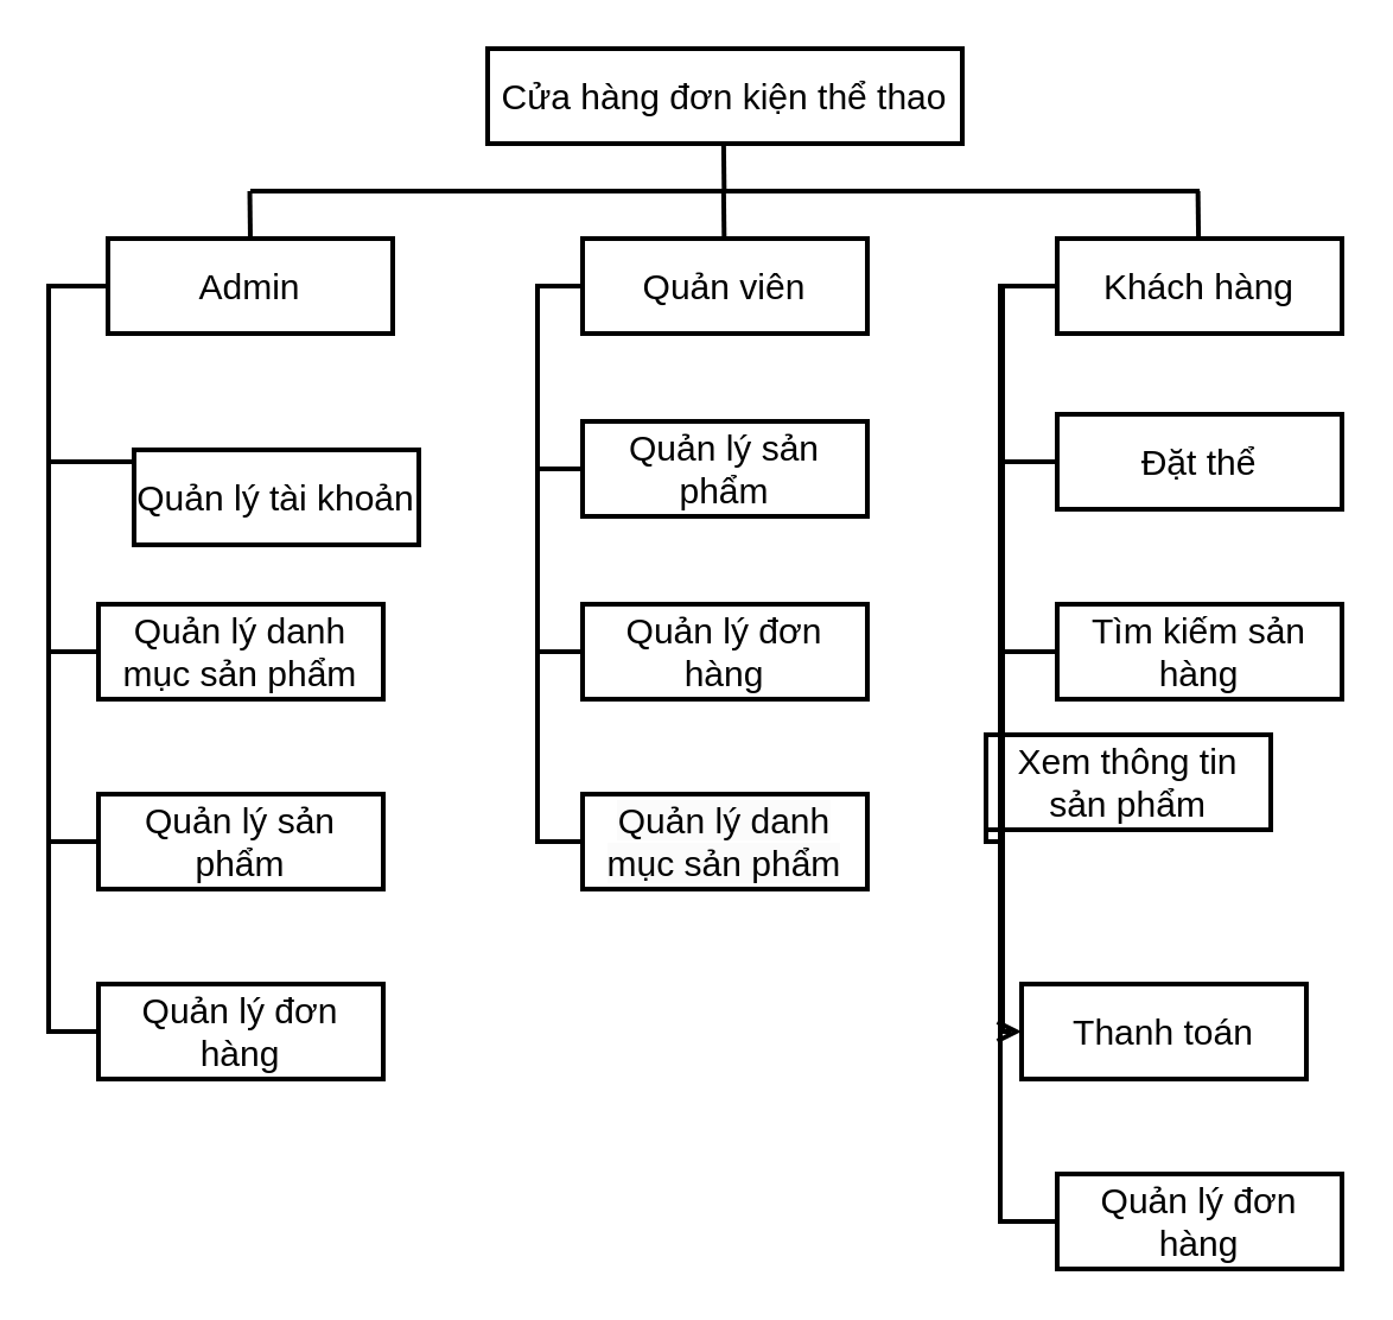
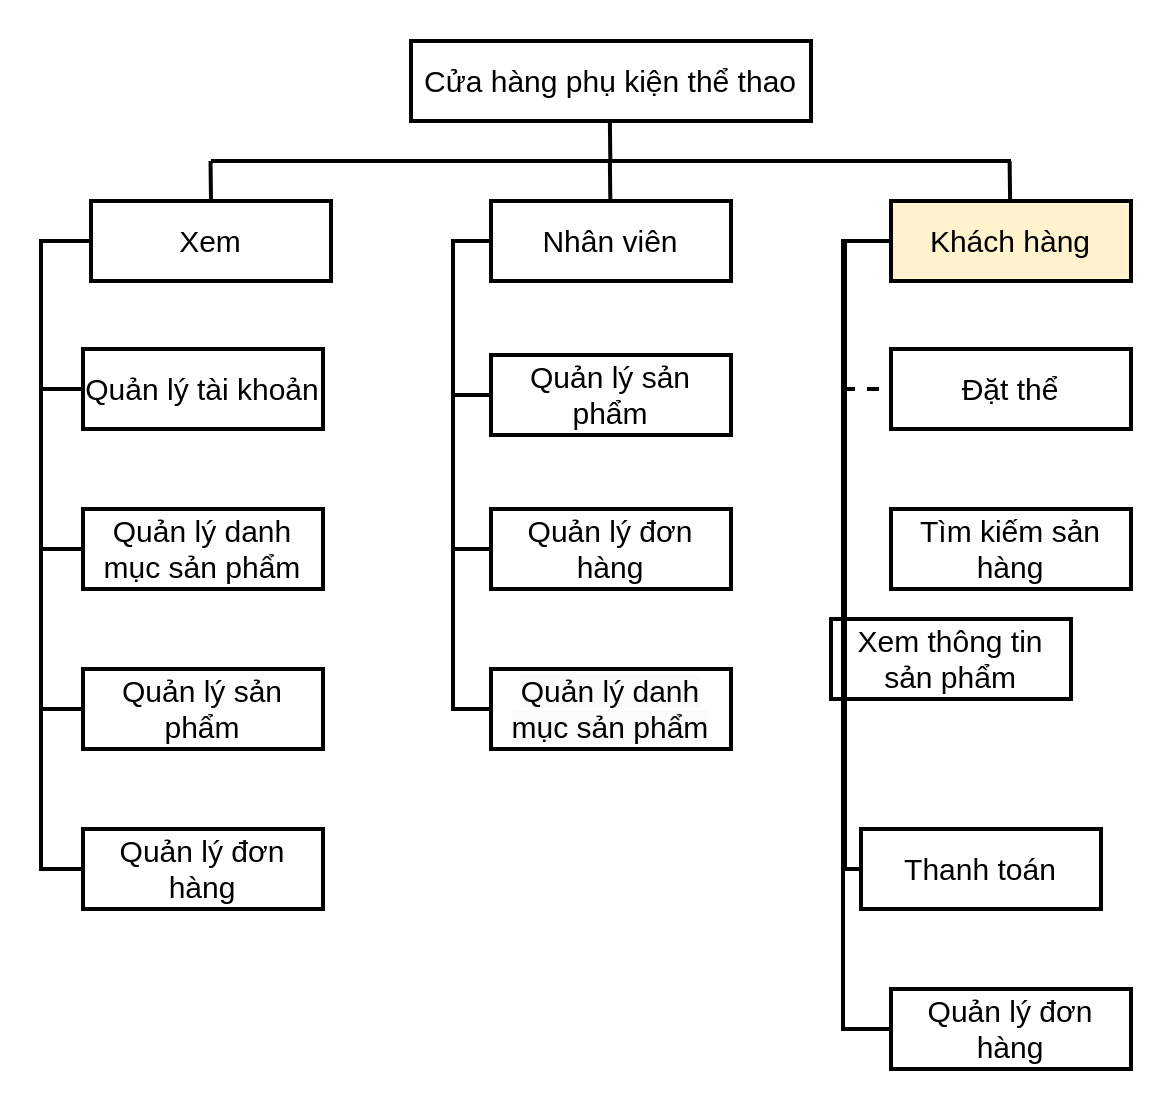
  <mxCell id="0" />
  <mxCell id="1" parent="0" />
- <mxCell id="2" value="Cửa hàng đơn kiện thể thao" style="rounded=0;whiteSpace=wrap;html=1;fontSize=15;strokeWidth=2;" vertex="1" parent="1"><mxGeometry x="205" y="20" width="200" height="40" as="geometry" /></mxCell>
- <mxCell id="3" value="Admin" style="rounded=0;whiteSpace=wrap;html=1;fontSize=15;strokeWidth=2;" vertex="1" parent="1"><mxGeometry x="45" y="100" width="120" height="40" as="geometry" /></mxCell>
- <mxCell id="4" value="Quản viên" style="rounded=0;whiteSpace=wrap;html=1;fontSize=15;strokeWidth=2;" vertex="1" parent="1"><mxGeometry x="245" y="100" width="120" height="40" as="geometry" /></mxCell>
- <mxCell id="5" value="Quản lý tài khoản" style="rounded=0;whiteSpace=wrap;html=1;fontSize=15;strokeWidth=2;" vertex="1" parent="1"><mxGeometry x="56" y="189" width="120" height="40" as="geometry" /></mxCell>
- <mxCell id="6" value="Khách hàng" style="rounded=0;whiteSpace=wrap;html=1;fontSize=15;strokeWidth=2;" vertex="1" parent="1"><mxGeometry x="445" y="100" width="120" height="40" as="geometry" /></mxCell>
+ <mxCell id="2" value="Cửa hàng phụ kiện thể thao" style="rounded=0;whiteSpace=wrap;html=1;fontSize=15;strokeWidth=2;" vertex="1" parent="1"><mxGeometry x="205" y="20" width="200" height="40" as="geometry" /></mxCell>
+ <mxCell id="3" value="Xem" style="rounded=0;whiteSpace=wrap;html=1;fontSize=15;strokeWidth=2;" vertex="1" parent="1"><mxGeometry x="45" y="100" width="120" height="40" as="geometry" /></mxCell>
+ <mxCell id="4" value="Nhân viên" style="rounded=0;whiteSpace=wrap;html=1;fontSize=15;strokeWidth=2;" vertex="1" parent="1"><mxGeometry x="245" y="100" width="120" height="40" as="geometry" /></mxCell>
+ <mxCell id="5" value="Quản lý tài khoản" style="rounded=0;whiteSpace=wrap;html=1;fontSize=15;strokeWidth=2;" vertex="1" parent="1"><mxGeometry x="41" y="174" width="120" height="40" as="geometry" /></mxCell>
+ <mxCell id="6" value="Khách hàng" style="rounded=0;whiteSpace=wrap;html=1;fontSize=15;strokeWidth=2;fillColor=#fff2cc;" vertex="1" parent="1"><mxGeometry x="445" y="100" width="120" height="40" as="geometry" /></mxCell>
  <mxCell id="7" value="Đặt thể" style="rounded=0;whiteSpace=wrap;html=1;fontSize=15;strokeWidth=2;" vertex="1" parent="1"><mxGeometry x="445" y="174" width="120" height="40" as="geometry" /></mxCell>
  <mxCell id="8" value="Quản lý danh mục sản phẩm" style="rounded=0;whiteSpace=wrap;html=1;fontSize=15;strokeWidth=2;" vertex="1" parent="1"><mxGeometry x="41" y="254" width="120" height="40" as="geometry" /></mxCell>
  <mxCell id="9" value="Quản lý sản phẩm" style="rounded=0;whiteSpace=wrap;html=1;fontSize=15;strokeWidth=2;" vertex="1" parent="1"><mxGeometry x="245" y="177" width="120" height="40" as="geometry" /></mxCell>
  <mxCell id="10" value="" style="endArrow=none;html=1;rounded=0;fontSize=15;strokeWidth=2;" edge="1" parent="1"><mxGeometry width="50" height="50" relative="1" as="geometry"><mxPoint x="105" y="80" as="sourcePoint" /><mxPoint x="505" y="80" as="targetPoint" /></mxGeometry></mxCell>
  <mxCell id="11" value="" style="endArrow=none;html=1;rounded=0;fontSize=15;strokeWidth=2;" edge="1" parent="1"><mxGeometry width="50" height="50" relative="1" as="geometry"><mxPoint x="105" y="100" as="sourcePoint" /><mxPoint x="104.76" y="80" as="targetPoint" /></mxGeometry></mxCell>
  <mxCell id="12" value="" style="endArrow=none;html=1;rounded=0;fontSize=15;strokeWidth=2;" edge="1" parent="1"><mxGeometry width="50" height="50" relative="1" as="geometry"><mxPoint x="304.67" y="100" as="sourcePoint" /><mxPoint x="304.43" y="80" as="targetPoint" /></mxGeometry></mxCell>
  <mxCell id="13" value="" style="endArrow=none;html=1;rounded=0;fontSize=15;strokeWidth=2;" edge="1" parent="1"><mxGeometry width="50" height="50" relative="1" as="geometry"><mxPoint x="504.55" y="100" as="sourcePoint" /><mxPoint x="504.31" y="80" as="targetPoint" /></mxGeometry></mxCell>
  <mxCell id="14" value="" style="endArrow=none;html=1;rounded=0;fontSize=15;strokeWidth=2;" edge="1" parent="1"><mxGeometry width="50" height="50" relative="1" as="geometry"><mxPoint x="304.67" y="80" as="sourcePoint" /><mxPoint x="304.43" y="60" as="targetPoint" /></mxGeometry></mxCell>
  <mxCell id="15" value="Quản lý sản phẩm" style="rounded=0;whiteSpace=wrap;html=1;fontSize=15;strokeWidth=2;" vertex="1" parent="1"><mxGeometry x="41" y="334" width="120" height="40" as="geometry" /></mxCell>
  <mxCell id="16" value="Quản lý đơn hàng" style="rounded=0;whiteSpace=wrap;html=1;fontSize=15;strokeWidth=2;" vertex="1" parent="1"><mxGeometry x="245" y="254" width="120" height="40" as="geometry" /></mxCell>
  <mxCell id="17" value="Quản lý đơn hàng" style="rounded=0;whiteSpace=wrap;html=1;fontSize=15;strokeWidth=2;" vertex="1" parent="1"><mxGeometry x="41" y="414" width="120" height="40" as="geometry" /></mxCell>
  <mxCell id="18" value="&lt;span style=&quot;color: rgb(0, 0, 0); font-family: Helvetica; font-size: 15px; font-style: normal; font-variant-ligatures: normal; font-variant-caps: normal; font-weight: 400; letter-spacing: normal; orphans: 2; text-align: center; text-indent: 0px; text-transform: none; widows: 2; word-spacing: 0px; -webkit-text-stroke-width: 0px; white-space: normal; background-color: rgb(251, 251, 251); text-decoration-thickness: initial; text-decoration-style: initial; text-decoration-color: initial; float: none; display: inline !important;&quot;&gt;Quản lý danh mục sản phẩm&lt;/span&gt;" style="rounded=0;whiteSpace=wrap;html=1;fontSize=15;strokeWidth=2;" vertex="1" parent="1"><mxGeometry x="245" y="334" width="120" height="40" as="geometry" /></mxCell>
  <mxCell id="19" value="Tìm kiếm sản hàng" style="rounded=0;whiteSpace=wrap;html=1;fontSize=15;strokeWidth=2;" vertex="1" parent="1"><mxGeometry x="445" y="254" width="120" height="40" as="geometry" /></mxCell>
  <mxCell id="20" value="Thanh toán" style="rounded=0;whiteSpace=wrap;html=1;fontSize=15;strokeWidth=2;" vertex="1" parent="1"><mxGeometry x="430" y="414" width="120" height="40" as="geometry" /></mxCell>
  <mxCell id="21" value="Xem thông tin sản phẩm" style="rounded=0;whiteSpace=wrap;html=1;fontSize=15;strokeWidth=2;" vertex="1" parent="1"><mxGeometry x="415" y="309" width="120" height="40" as="geometry" /></mxCell>
  <mxCell id="22" value="Quản lý đơn hàng" style="rounded=0;whiteSpace=wrap;html=1;fontSize=15;strokeWidth=2;" vertex="1" parent="1"><mxGeometry x="445" y="494" width="120" height="40" as="geometry" /></mxCell>
  <mxCell id="23" value="" style="endArrow=none;html=1;rounded=0;fontSize=15;entryX=0;entryY=0.5;entryDx=0;entryDy=0;exitX=0;exitY=0.5;exitDx=0;exitDy=0;edgeStyle=orthogonalEdgeStyle;strokeWidth=2;" edge="1" parent="1" source="3" target="5"><mxGeometry width="50" height="50" relative="1" as="geometry"><mxPoint x="285" y="210.09" as="sourcePoint" /><mxPoint x="315" y="209.8" as="targetPoint" /><Array as="points"><mxPoint x="20" y="120" /><mxPoint x="20" y="194" /></Array></mxGeometry></mxCell>
  <mxCell id="24" value="" style="endArrow=none;html=1;rounded=0;fontSize=15;entryX=0;entryY=0.5;entryDx=0;entryDy=0;exitX=0;exitY=0.5;exitDx=0;exitDy=0;edgeStyle=orthogonalEdgeStyle;strokeWidth=2;" edge="1" parent="1" source="3" target="8"><mxGeometry width="50" height="50" relative="1" as="geometry"><mxPoint x="55" y="130" as="sourcePoint" /><mxPoint x="51" y="204" as="targetPoint" /><Array as="points"><mxPoint x="20" y="120" /><mxPoint x="20" y="274" /></Array></mxGeometry></mxCell>
  <mxCell id="25" value="" style="endArrow=none;html=1;rounded=0;fontSize=15;entryX=0;entryY=0.5;entryDx=0;entryDy=0;exitX=0;exitY=0.5;exitDx=0;exitDy=0;edgeStyle=orthogonalEdgeStyle;strokeWidth=2;" edge="1" parent="1" source="3" target="15"><mxGeometry width="50" height="50" relative="1" as="geometry"><mxPoint x="55" y="130" as="sourcePoint" /><mxPoint x="51" y="284" as="targetPoint" /><Array as="points"><mxPoint x="20" y="120" /><mxPoint x="20" y="354" /></Array></mxGeometry></mxCell>
  <mxCell id="26" value="" style="endArrow=none;html=1;rounded=0;fontSize=15;entryX=0;entryY=0.5;entryDx=0;entryDy=0;exitX=0;exitY=0.5;exitDx=0;exitDy=0;edgeStyle=orthogonalEdgeStyle;strokeWidth=2;" edge="1" parent="1" source="3" target="17"><mxGeometry width="50" height="50" relative="1" as="geometry"><mxPoint x="65" y="140" as="sourcePoint" /><mxPoint x="61" y="294" as="targetPoint" /><Array as="points"><mxPoint x="20" y="120" /><mxPoint x="20" y="434" /></Array></mxGeometry></mxCell>
  <mxCell id="27" value="" style="endArrow=none;html=1;rounded=0;fontSize=15;entryX=0;entryY=0.5;entryDx=0;entryDy=0;exitX=0;exitY=0.5;exitDx=0;exitDy=0;edgeStyle=orthogonalEdgeStyle;strokeWidth=2;" edge="1" parent="1" source="4" target="9"><mxGeometry width="50" height="50" relative="1" as="geometry"><mxPoint x="85" y="160" as="sourcePoint" /><mxPoint x="81" y="314" as="targetPoint" /><Array as="points"><mxPoint x="226" y="120" /><mxPoint x="226" y="197" /></Array></mxGeometry></mxCell>
  <mxCell id="28" value="" style="endArrow=none;html=1;rounded=0;fontSize=15;entryX=0;entryY=0.5;entryDx=0;entryDy=0;exitX=0;exitY=0.5;exitDx=0;exitDy=0;edgeStyle=orthogonalEdgeStyle;strokeWidth=2;" edge="1" parent="1" source="4" target="16"><mxGeometry width="50" height="50" relative="1" as="geometry"><mxPoint x="255" y="130" as="sourcePoint" /><mxPoint x="255" y="207" as="targetPoint" /><Array as="points"><mxPoint x="226" y="120" /><mxPoint x="226" y="274" /></Array></mxGeometry></mxCell>
  <mxCell id="29" value="" style="endArrow=none;html=1;rounded=0;fontSize=15;entryX=0;entryY=0.5;entryDx=0;entryDy=0;exitX=0;exitY=0.5;exitDx=0;exitDy=0;edgeStyle=orthogonalEdgeStyle;strokeWidth=2;" edge="1" parent="1" source="4" target="18"><mxGeometry width="50" height="50" relative="1" as="geometry"><mxPoint x="265" y="140" as="sourcePoint" /><mxPoint x="265" y="217" as="targetPoint" /><Array as="points"><mxPoint x="226" y="120" /><mxPoint x="226" y="354" /></Array></mxGeometry></mxCell>
- <mxCell id="30" value="" style="endArrow=none;html=1;rounded=0;fontSize=15;entryX=0;entryY=0.5;entryDx=0;entryDy=0;exitX=0;exitY=0.5;exitDx=0;exitDy=0;edgeStyle=orthogonalEdgeStyle;strokeWidth=2;" edge="1" parent="1" source="6" target="7"><mxGeometry width="50" height="50" relative="1" as="geometry"><mxPoint x="432.94" y="124" as="sourcePoint" /><mxPoint x="432.94" y="358" as="targetPoint" /><Array as="points"><mxPoint x="422" y="120" /><mxPoint x="422" y="194" /></Array></mxGeometry></mxCell>
- <mxCell id="31" value="" style="endArrow=none;html=1;rounded=0;fontSize=15;entryX=0;entryY=0.5;entryDx=0;entryDy=0;edgeStyle=orthogonalEdgeStyle;strokeWidth=2;exitX=0;exitY=0.5;exitDx=0;exitDy=0;" edge="1" parent="1" source="6" target="19"><mxGeometry width="50" height="50" relative="1" as="geometry"><mxPoint x="444" y="121" as="sourcePoint" /><mxPoint x="455" y="204" as="targetPoint" /><Array as="points"><mxPoint x="422" y="120" /><mxPoint x="422" y="274" /></Array></mxGeometry></mxCell>
- <mxCell id="32" value="" style="endArrow=none;html=1;rounded=0;fontSize=15;entryX=0;entryY=0.5;entryDx=0;entryDy=0;exitX=0;exitY=0.5;exitDx=0;exitDy=0;edgeStyle=orthogonalEdgeStyle;strokeWidth=2;" edge="1" parent="1" source="6" target="21"><mxGeometry width="50" height="50" relative="1" as="geometry"><mxPoint x="465" y="140" as="sourcePoint" /><mxPoint x="465" y="214" as="targetPoint" /><Array as="points"><mxPoint x="422" y="120" /><mxPoint x="422" y="354" /></Array></mxGeometry></mxCell>
- <mxCell id="33" value="" style="endArrow=open;html=1;rounded=0;fontSize=15;entryX=0;entryY=0.5;entryDx=0;entryDy=0;exitX=0;exitY=0.5;exitDx=0;exitDy=0;edgeStyle=orthogonalEdgeStyle;strokeWidth=2;" edge="1" parent="1" source="6" target="20"><mxGeometry width="50" height="50" relative="1" as="geometry"><mxPoint x="475" y="150" as="sourcePoint" /><mxPoint x="475" y="224" as="targetPoint" /><Array as="points"><mxPoint x="422" y="120" /><mxPoint x="422" y="434" /></Array></mxGeometry></mxCell>
+ <mxCell id="30" value="" style="endArrow=none;html=1;rounded=0;fontSize=15;entryX=0;entryY=0.5;entryDx=0;entryDy=0;exitX=0;exitY=0.5;exitDx=0;exitDy=0;edgeStyle=orthogonalEdgeStyle;strokeWidth=2;dashed=1;" edge="1" parent="1" source="6" target="7"><mxGeometry width="50" height="50" relative="1" as="geometry"><mxPoint x="432.94" y="124" as="sourcePoint" /><mxPoint x="432.94" y="358" as="targetPoint" /><Array as="points"><mxPoint x="422" y="120" /><mxPoint x="422" y="194" /></Array></mxGeometry></mxCell>
+ <mxCell id="33" value="" style="endArrow=none;html=1;rounded=0;fontSize=15;entryX=0;entryY=0.5;entryDx=0;entryDy=0;exitX=0;exitY=0.5;exitDx=0;exitDy=0;edgeStyle=orthogonalEdgeStyle;strokeWidth=2;" edge="1" parent="1" source="6" target="20"><mxGeometry width="50" height="50" relative="1" as="geometry"><mxPoint x="475" y="150" as="sourcePoint" /><mxPoint x="475" y="224" as="targetPoint" /><Array as="points"><mxPoint x="422" y="120" /><mxPoint x="422" y="434" /></Array></mxGeometry></mxCell>
  <mxCell id="34" value="" style="endArrow=none;html=1;rounded=0;fontSize=15;entryX=0;entryY=0.5;entryDx=0;entryDy=0;exitX=0;exitY=0.5;exitDx=0;exitDy=0;edgeStyle=orthogonalEdgeStyle;strokeWidth=2;" edge="1" parent="1" source="6" target="22"><mxGeometry width="50" height="50" relative="1" as="geometry"><mxPoint x="485" y="160" as="sourcePoint" /><mxPoint x="485" y="234" as="targetPoint" /><Array as="points"><mxPoint x="421" y="120" /><mxPoint x="421" y="514" /></Array></mxGeometry></mxCell>
